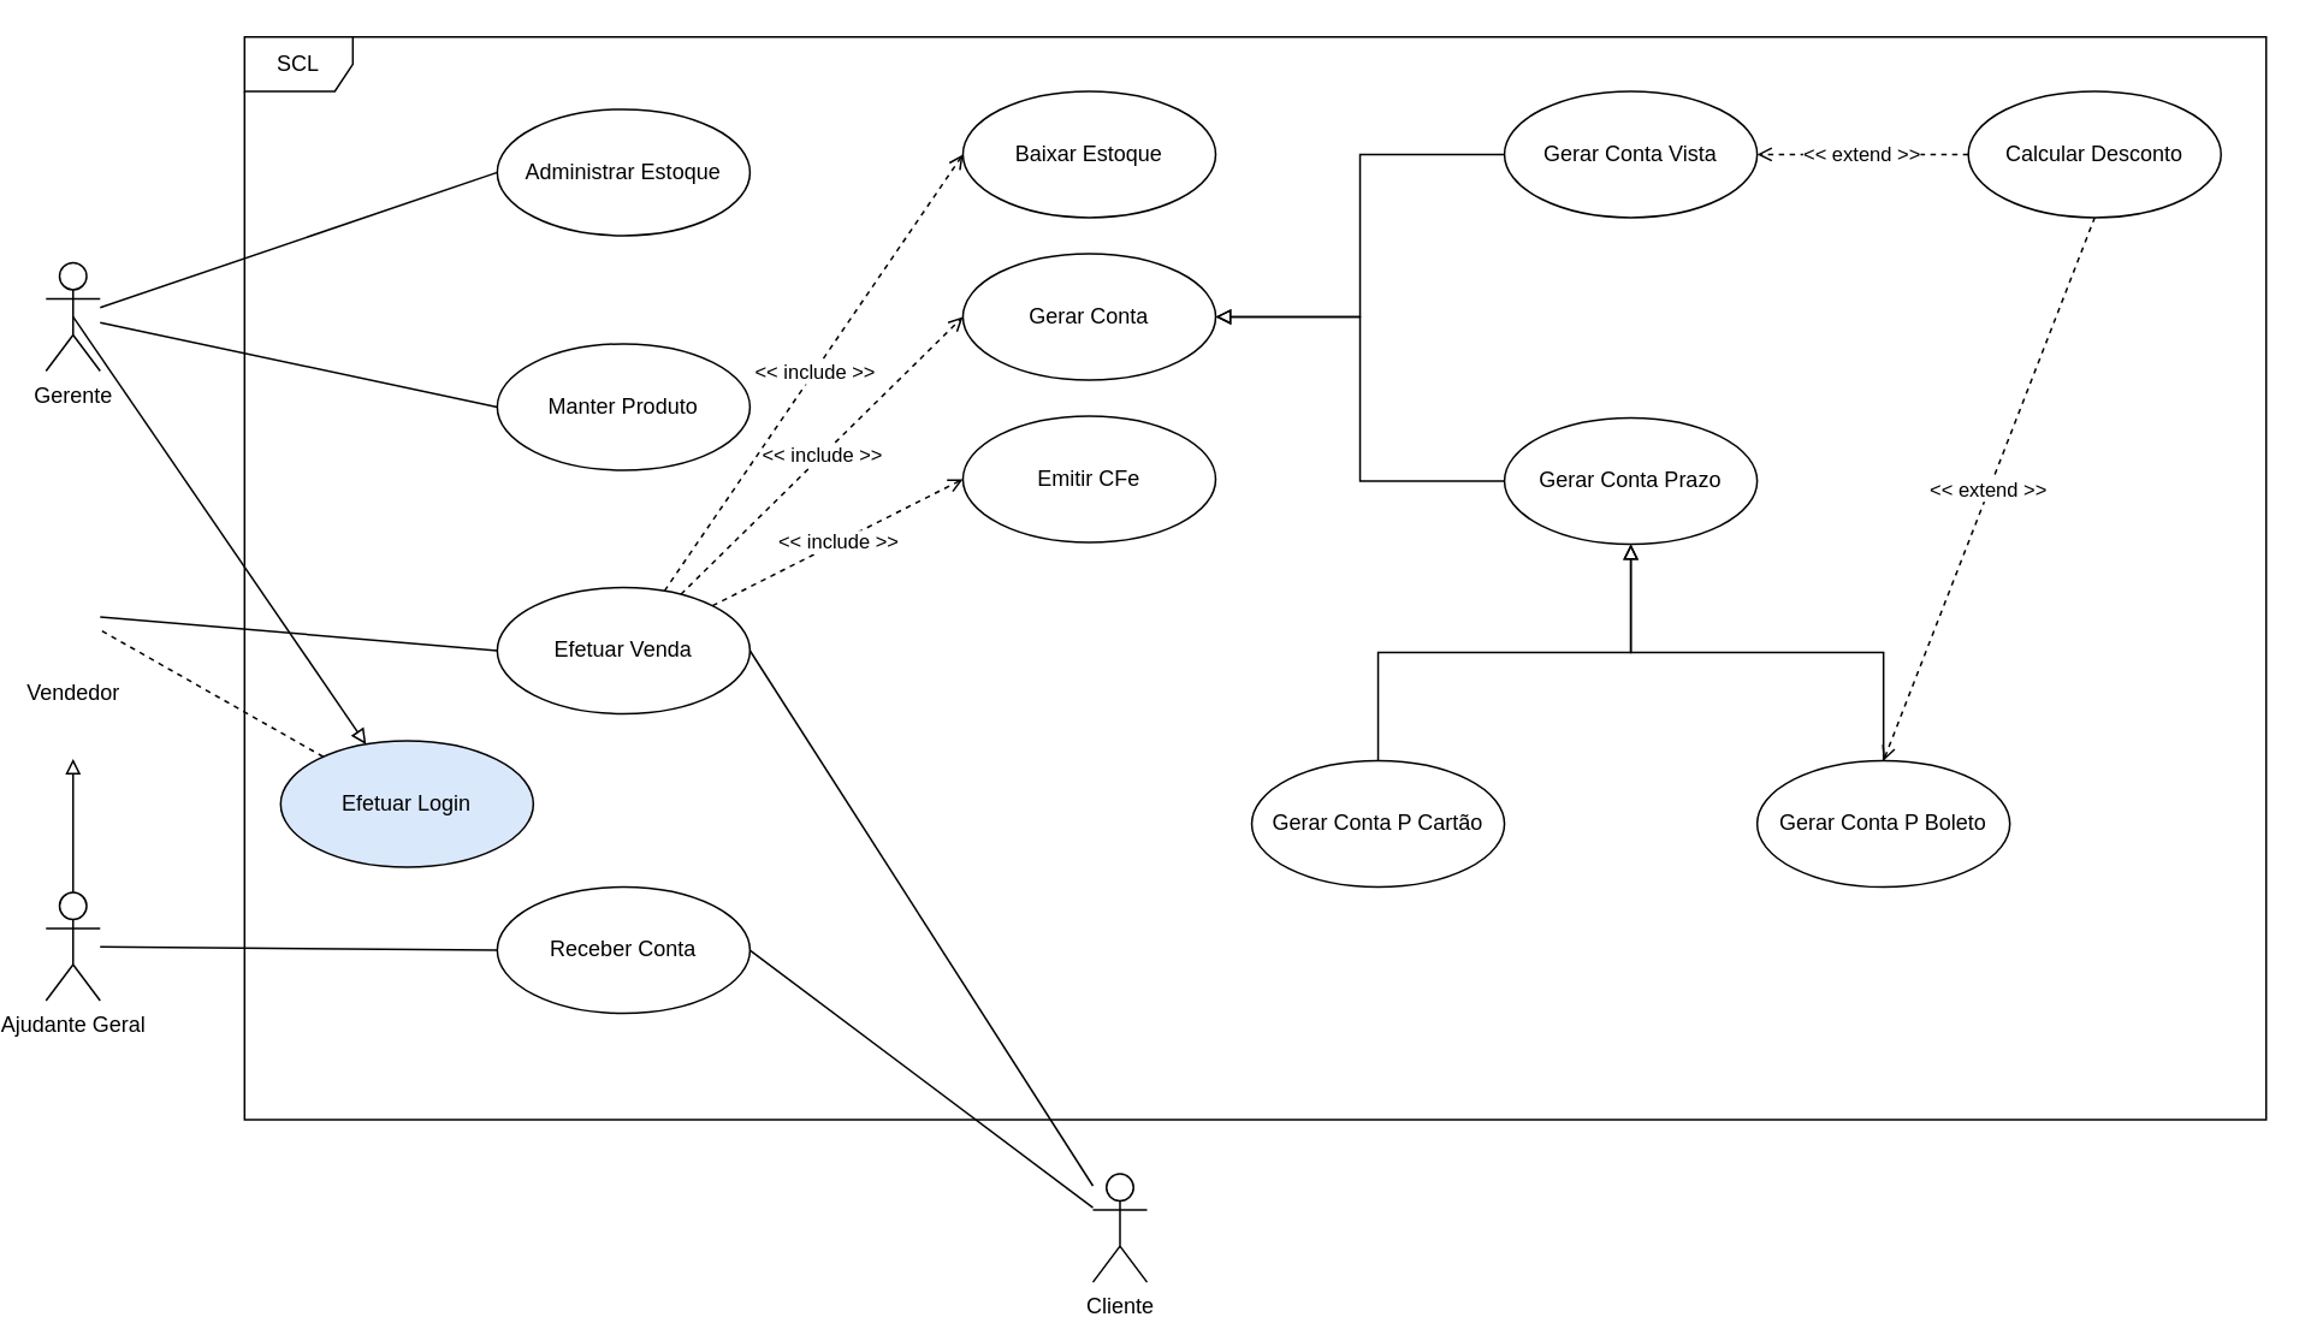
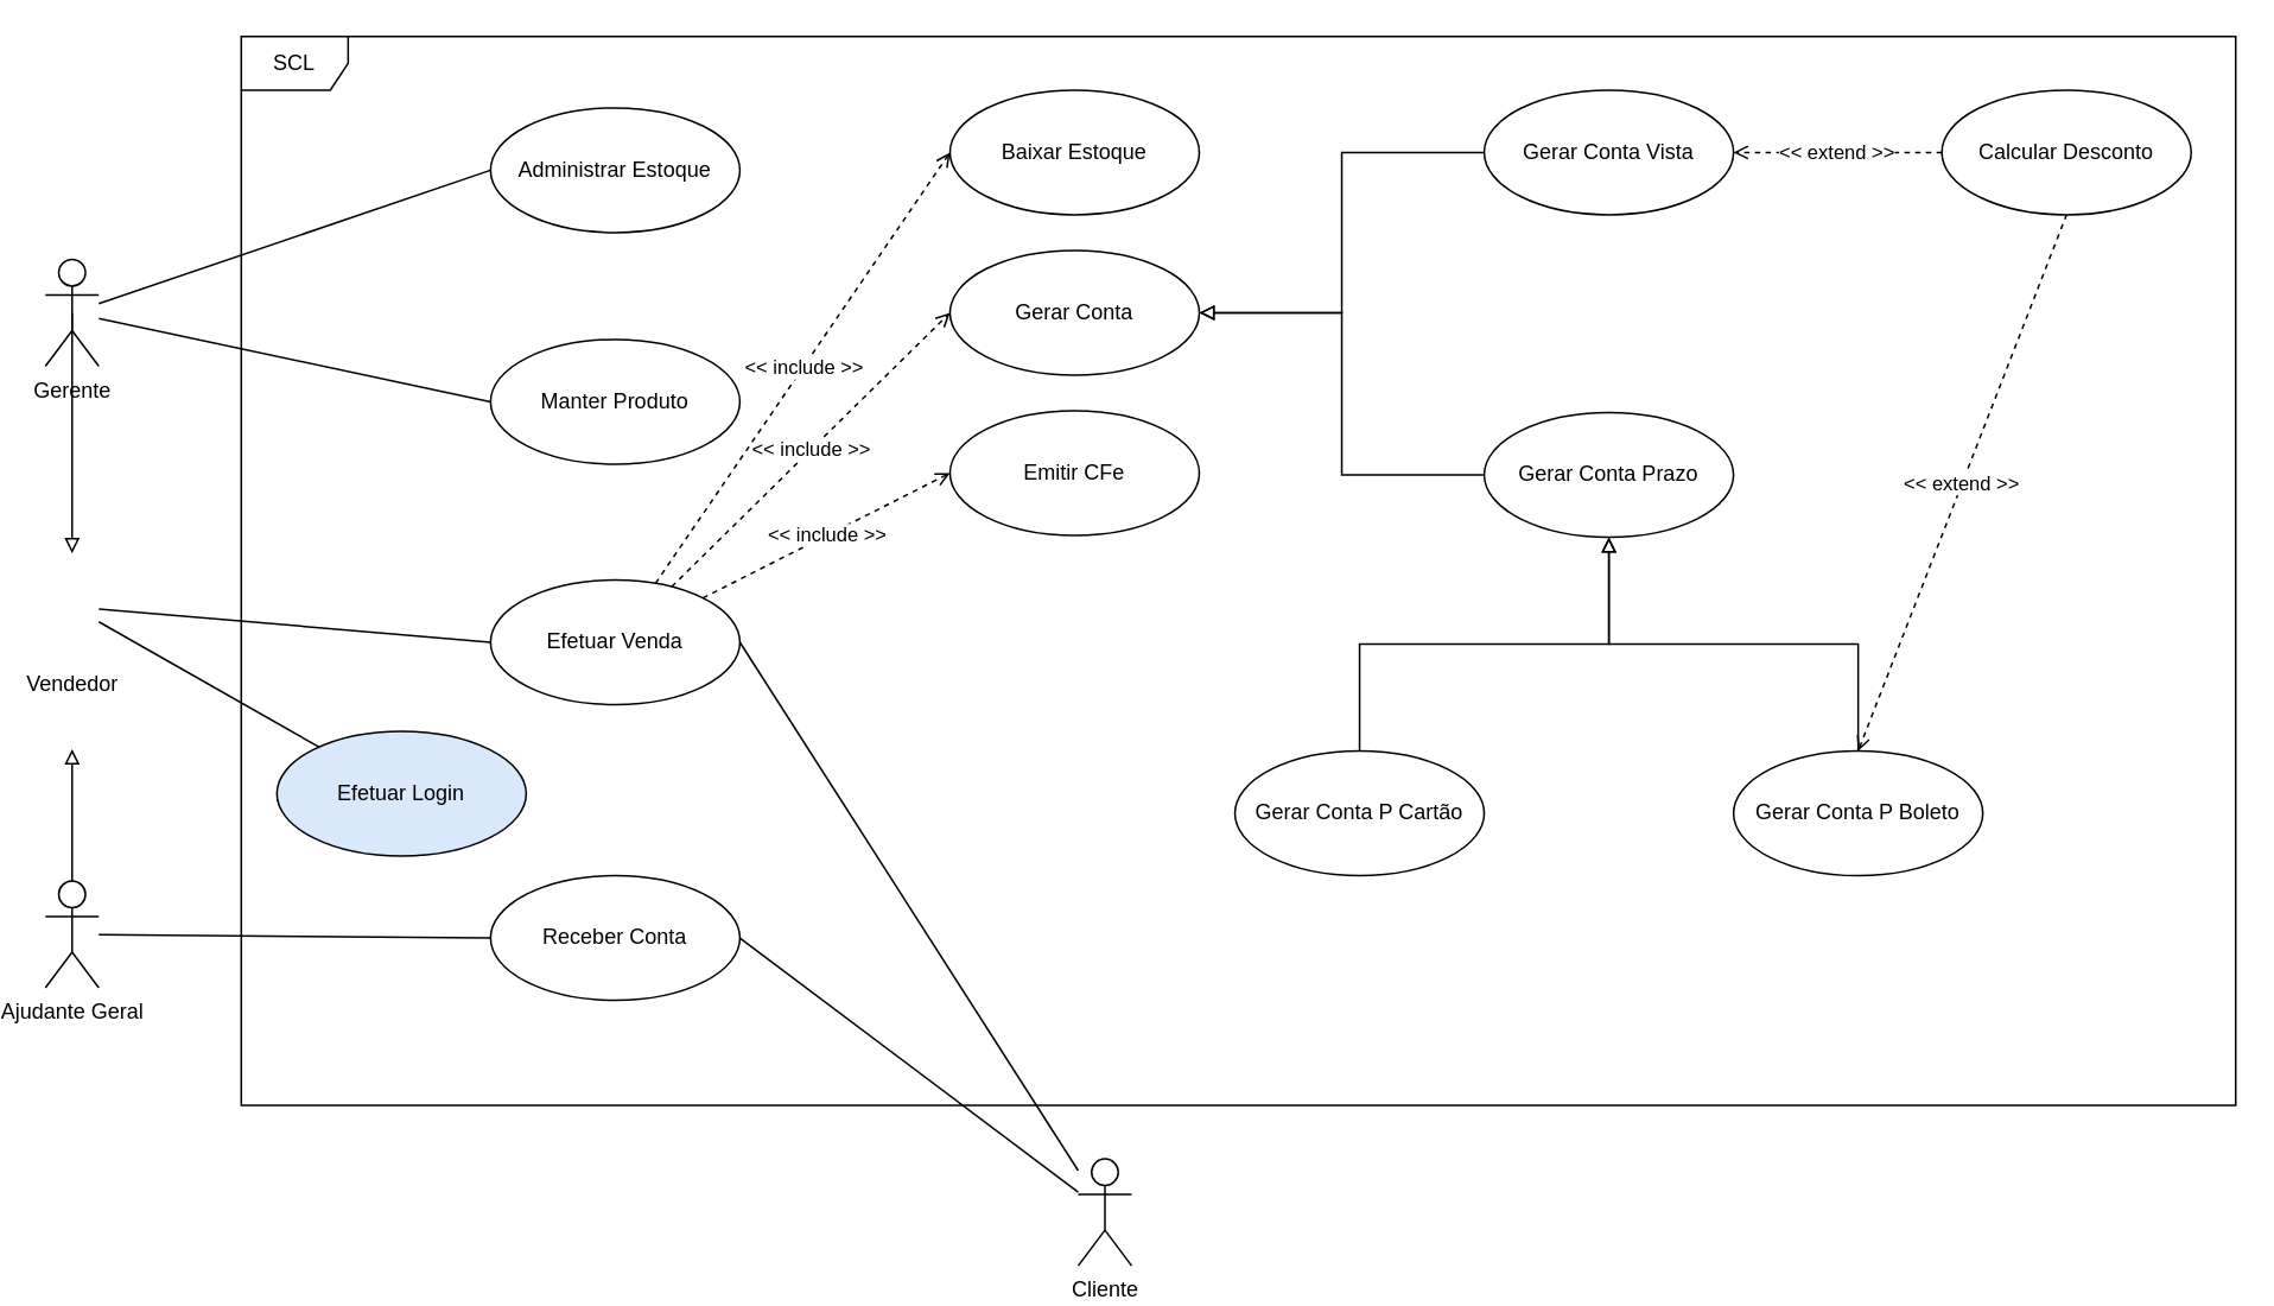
  <mxCell id="0" />
  <mxCell id="1" parent="0" />
  <mxCell id="2" style="rounded=0;orthogonalLoop=1;jettySize=auto;html=1;entryX=0;entryY=0.5;entryDx=0;entryDy=0;endArrow=none;endFill=0;" parent="1" source="3" target="7" edge="1"><mxGeometry relative="1" as="geometry" /></mxCell>
  <mxCell id="3" value="Vendedor" style="shape=umlActor;verticalLabelPosition=bottom;verticalAlign=top;html=1;strokeWidth=1;strokeColor=#ffffff;" parent="1" vertex="1"><mxGeometry x="20" y="310" width="30" height="60" as="geometry" /></mxCell>
  <mxCell id="4" value="&amp;lt;&amp;lt; include &amp;gt;&amp;gt;" style="rounded=0;orthogonalLoop=1;jettySize=auto;html=1;entryX=0;entryY=0.5;entryDx=0;entryDy=0;dashed=1;endArrow=open;endFill=0;" parent="1" source="7" target="21" edge="1"><mxGeometry relative="1" as="geometry" /></mxCell>
  <mxCell id="5" value="&amp;lt;&amp;lt; include &amp;gt;&amp;gt;" style="rounded=0;orthogonalLoop=1;jettySize=auto;html=1;entryX=0;entryY=0.5;entryDx=0;entryDy=0;dashed=1;endArrow=open;endFill=0;" parent="1" source="7" target="22" edge="1"><mxGeometry relative="1" as="geometry" /></mxCell>
  <mxCell id="6" value="&amp;lt;&amp;lt; include &amp;gt;&amp;gt;" style="rounded=0;orthogonalLoop=1;jettySize=auto;html=1;entryX=0;entryY=0.5;entryDx=0;entryDy=0;dashed=1;endArrow=open;endFill=0;" parent="1" source="7" target="23" edge="1"><mxGeometry relative="1" as="geometry" /></mxCell>
  <mxCell id="7" value="Efetuar Venda" style="ellipse;whiteSpace=wrap;html=1;" parent="1" vertex="1"><mxGeometry x="270" y="325" width="140" height="70" as="geometry" /></mxCell>
  <mxCell id="8" style="rounded=0;orthogonalLoop=1;jettySize=auto;html=1;entryX=0;entryY=0.5;entryDx=0;entryDy=0;endArrow=none;endFill=0;" parent="1" source="9" target="10" edge="1"><mxGeometry relative="1" as="geometry" /></mxCell>
  <mxCell id="9" value="Ajudante Geral" style="shape=umlActor;verticalLabelPosition=bottom;verticalAlign=top;html=1;" parent="1" vertex="1"><mxGeometry x="20" y="494" width="30" height="60" as="geometry" /></mxCell>
  <mxCell id="10" value="Receber Conta" style="ellipse;whiteSpace=wrap;html=1;" parent="1" vertex="1"><mxGeometry x="270" y="491" width="140" height="70" as="geometry" /></mxCell>
  <mxCell id="11" style="rounded=0;orthogonalLoop=1;jettySize=auto;html=1;endArrow=block;endFill=0;" parent="1" source="9" edge="1"><mxGeometry relative="1" as="geometry"><mxPoint x="35" y="420" as="targetPoint" /></mxGeometry></mxCell>
- <mxCell id="12" style="rounded=0;orthogonalLoop=1;jettySize=auto;html=1;exitX=0.5;exitY=0.5;exitDx=0;exitDy=0;exitPerimeter=0;endArrow=block;endFill=0;" parent="1" source="15" target="37" edge="1"><mxGeometry relative="1" as="geometry"><mxPoint x="38" y="320" as="targetPoint" /></mxGeometry></mxCell>
+ <mxCell id="12" style="rounded=0;orthogonalLoop=1;jettySize=auto;html=1;exitX=0.5;exitY=0.5;exitDx=0;exitDy=0;exitPerimeter=0;endArrow=block;endFill=0;entryX=0.5;entryY=0;entryDx=0;entryDy=0;entryPerimeter=0;" parent="1" source="15" target="3" edge="1"><mxGeometry relative="1" as="geometry"><mxPoint x="38" y="320" as="targetPoint" /></mxGeometry></mxCell>
  <mxCell id="13" style="rounded=0;orthogonalLoop=1;jettySize=auto;html=1;entryX=0;entryY=0.5;entryDx=0;entryDy=0;endArrow=none;endFill=0;" parent="1" source="15" target="16" edge="1"><mxGeometry relative="1" as="geometry" /></mxCell>
  <mxCell id="14" style="rounded=0;orthogonalLoop=1;jettySize=auto;html=1;entryX=0;entryY=0.5;entryDx=0;entryDy=0;endArrow=none;endFill=0;" parent="1" source="15" target="17" edge="1"><mxGeometry relative="1" as="geometry" /></mxCell>
  <mxCell id="15" value="Gerente" style="shape=umlActor;verticalLabelPosition=bottom;verticalAlign=top;html=1;" parent="1" vertex="1"><mxGeometry x="20" y="145" width="30" height="60" as="geometry" /></mxCell>
  <mxCell id="16" value="Manter Produto" style="ellipse;whiteSpace=wrap;html=1;" parent="1" vertex="1"><mxGeometry x="270" y="190" width="140" height="70" as="geometry" /></mxCell>
  <mxCell id="17" value="Administrar Estoque" style="ellipse;whiteSpace=wrap;html=1;" parent="1" vertex="1"><mxGeometry x="270" y="60" width="140" height="70" as="geometry" /></mxCell>
  <mxCell id="18" style="rounded=0;orthogonalLoop=1;jettySize=auto;html=1;entryX=1;entryY=0.5;entryDx=0;entryDy=0;endArrow=none;endFill=0;" parent="1" source="20" target="7" edge="1"><mxGeometry relative="1" as="geometry" /></mxCell>
  <mxCell id="19" style="rounded=0;orthogonalLoop=1;jettySize=auto;html=1;entryX=1;entryY=0.5;entryDx=0;entryDy=0;endArrow=none;endFill=0;" parent="1" source="20" target="10" edge="1"><mxGeometry relative="1" as="geometry" /></mxCell>
  <mxCell id="20" value="Cliente" style="shape=umlActor;verticalLabelPosition=bottom;verticalAlign=top;html=1;" parent="1" vertex="1"><mxGeometry x="600" y="650" width="30" height="60" as="geometry" /></mxCell>
  <mxCell id="21" value="Emitir CFe" style="ellipse;whiteSpace=wrap;html=1;" parent="1" vertex="1"><mxGeometry x="528" y="230" width="140" height="70" as="geometry" /></mxCell>
  <mxCell id="22" value="Gerar Conta" style="ellipse;whiteSpace=wrap;html=1;" parent="1" vertex="1"><mxGeometry x="528" y="140" width="140" height="70" as="geometry" /></mxCell>
  <mxCell id="23" value="Baixar Estoque" style="ellipse;whiteSpace=wrap;html=1;" parent="1" vertex="1"><mxGeometry x="528" y="50" width="140" height="70" as="geometry" /></mxCell>
  <mxCell id="24" style="edgeStyle=orthogonalEdgeStyle;rounded=0;orthogonalLoop=1;jettySize=auto;html=1;entryX=1;entryY=0.5;entryDx=0;entryDy=0;endArrow=block;endFill=0;" parent="1" source="25" target="22" edge="1"><mxGeometry relative="1" as="geometry" /></mxCell>
  <mxCell id="25" value="Gerar Conta Vista" style="ellipse;whiteSpace=wrap;html=1;" parent="1" vertex="1"><mxGeometry x="828" y="50" width="140" height="70" as="geometry" /></mxCell>
  <mxCell id="26" style="edgeStyle=orthogonalEdgeStyle;rounded=0;orthogonalLoop=1;jettySize=auto;html=1;entryX=1;entryY=0.5;entryDx=0;entryDy=0;endArrow=block;endFill=0;" parent="1" source="27" target="22" edge="1"><mxGeometry relative="1" as="geometry" /></mxCell>
  <mxCell id="27" value="&lt;span style=&quot;color: rgb(0, 0, 0); font-family: Helvetica; font-size: 12px; font-style: normal; font-variant-ligatures: normal; font-variant-caps: normal; font-weight: 400; letter-spacing: normal; orphans: 2; text-align: center; text-indent: 0px; text-transform: none; widows: 2; word-spacing: 0px; -webkit-text-stroke-width: 0px; background-color: rgb(255, 255, 255); text-decoration-thickness: initial; text-decoration-style: initial; text-decoration-color: initial; float: none; display: inline !important;&quot;&gt;Gerar Conta Prazo&lt;/span&gt;" style="ellipse;whiteSpace=wrap;html=1;" parent="1" vertex="1"><mxGeometry x="828" y="231" width="140" height="70" as="geometry" /></mxCell>
  <mxCell id="28" value="&amp;lt;&amp;lt; extend &amp;gt;&amp;gt;" style="rounded=0;orthogonalLoop=1;jettySize=auto;html=1;entryX=1;entryY=0.5;entryDx=0;entryDy=0;dashed=1;endArrow=open;endFill=0;" parent="1" source="29" target="25" edge="1"><mxGeometry relative="1" as="geometry" /></mxCell>
  <mxCell id="29" value="Calcular Desconto" style="ellipse;whiteSpace=wrap;html=1;" parent="1" vertex="1"><mxGeometry x="1085" y="50" width="140" height="70" as="geometry" /></mxCell>
  <mxCell id="30" style="edgeStyle=orthogonalEdgeStyle;rounded=0;orthogonalLoop=1;jettySize=auto;html=1;entryX=0.5;entryY=1;entryDx=0;entryDy=0;endArrow=block;endFill=0;" parent="1" source="31" target="27" edge="1"><mxGeometry relative="1" as="geometry" /></mxCell>
  <mxCell id="31" value="Gerar Conta P Cartão" style="ellipse;whiteSpace=wrap;html=1;" parent="1" vertex="1"><mxGeometry x="688" y="421" width="140" height="70" as="geometry" /></mxCell>
  <mxCell id="32" value="&amp;lt;&amp;lt; extend &amp;gt;&amp;gt;" style="rounded=0;orthogonalLoop=1;jettySize=auto;html=1;exitX=0.5;exitY=0;exitDx=0;exitDy=0;entryX=0.5;entryY=1;entryDx=0;entryDy=0;dashed=1;startArrow=open;startFill=0;endArrow=none;endFill=0;" parent="1" source="34" target="29" edge="1"><mxGeometry relative="1" as="geometry" /></mxCell>
  <mxCell id="33" style="edgeStyle=orthogonalEdgeStyle;rounded=0;orthogonalLoop=1;jettySize=auto;html=1;entryX=0.5;entryY=1;entryDx=0;entryDy=0;endArrow=block;endFill=0;" parent="1" source="34" target="27" edge="1"><mxGeometry relative="1" as="geometry" /></mxCell>
  <mxCell id="34" value="Gerar Conta P Boleto" style="ellipse;whiteSpace=wrap;html=1;" parent="1" vertex="1"><mxGeometry x="968" y="421" width="140" height="70" as="geometry" /></mxCell>
  <mxCell id="35" value="SCL" style="shape=umlFrame;whiteSpace=wrap;html=1;pointerEvents=0;" parent="1" vertex="1"><mxGeometry x="130" y="20" width="1120" height="600" as="geometry" /></mxCell>
- <mxCell id="36" style="rounded=0;orthogonalLoop=1;jettySize=auto;html=1;endArrow=none;endFill=0;dashed=1;" parent="1" source="37" target="3" edge="1"><mxGeometry relative="1" as="geometry"><mxPoint x="-20" y="390" as="targetPoint" /></mxGeometry></mxCell>
+ <mxCell id="36" style="rounded=0;orthogonalLoop=1;jettySize=auto;html=1;endArrow=none;endFill=0;" parent="1" source="37" target="3" edge="1"><mxGeometry relative="1" as="geometry"><mxPoint x="-20" y="390" as="targetPoint" /></mxGeometry></mxCell>
  <mxCell id="37" value="Efetuar Login" style="ellipse;whiteSpace=wrap;html=1;fillColor=#dae8fc;" parent="1" vertex="1"><mxGeometry x="150" y="410" width="140" height="70" as="geometry" /></mxCell>
